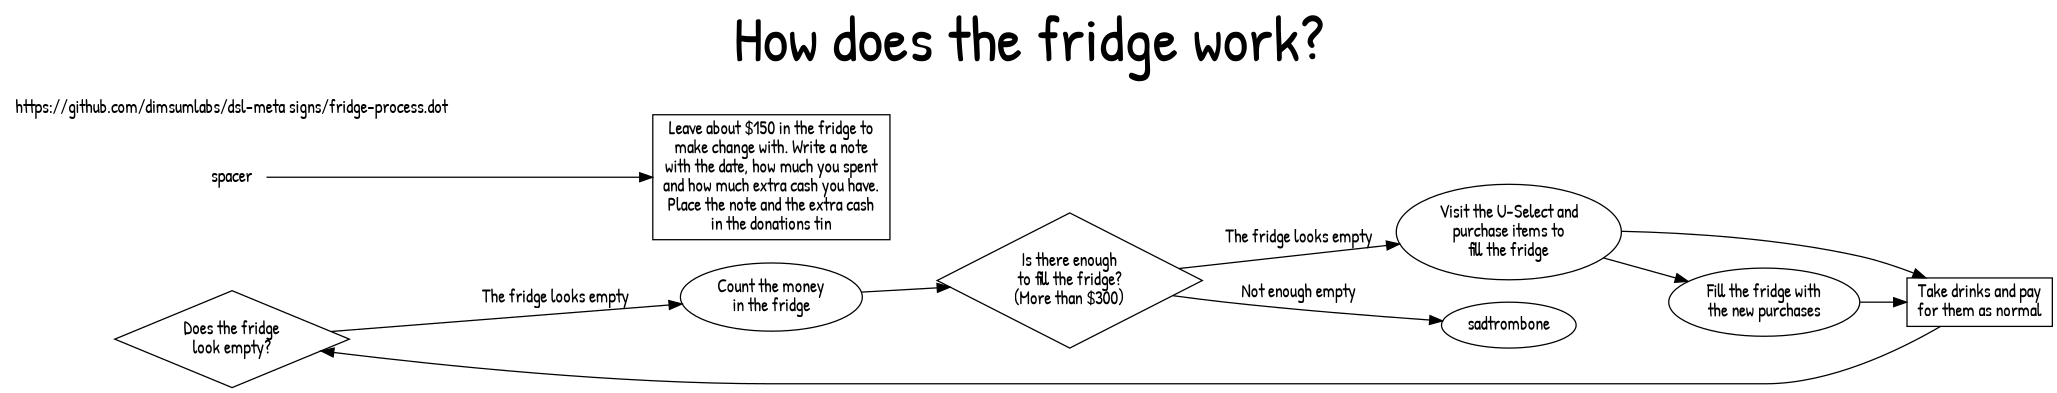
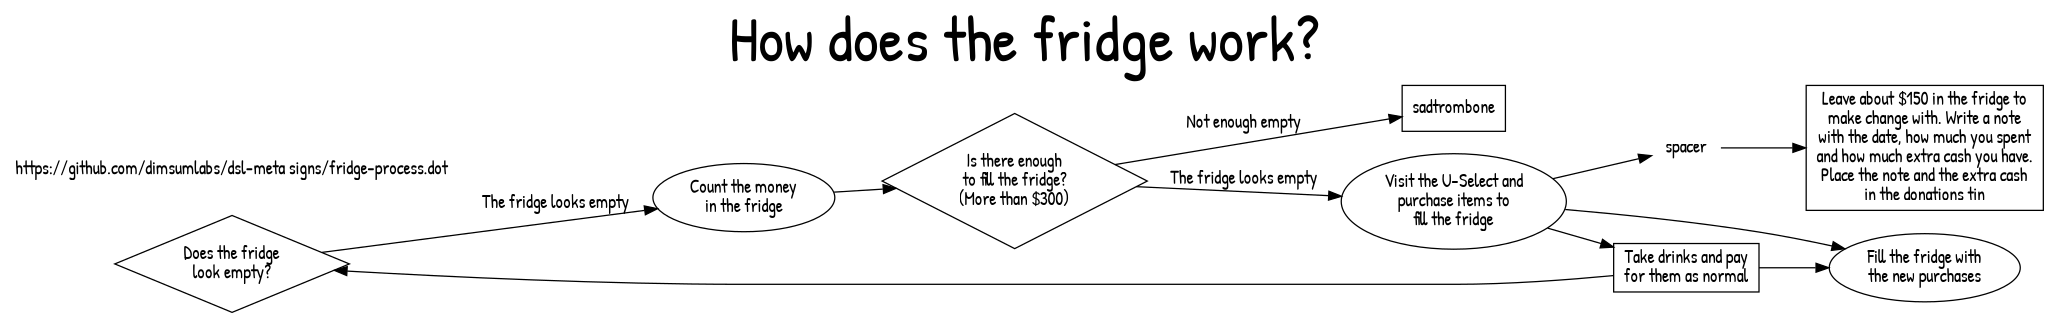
  digraph {
    fontname="Patrick Hand"
    fontsize=50
    label="How does the fridge work?"
    labelloc=t
    rankdir=LR
    node [fontname="Patrick Hand" shape=ellipse]
    edge [fontname="Patrick Hand"]
    n1 [label="Does the fridge\nlook empty?" shape=diamond]
    n2 [label="Count the money\nin the fridge"]
    n3 [label="Is there enough\nto fill the fridge?\n(More than $300)" shape=diamond]
    n4 [label="Take drinks and pay\nfor them as normal" shape=rectangle]
    n5 [label="Visit the U-Select and\npurchase items to\nfill the fridge"]
-   sadtrombone
+   sadtrombone [shape=rectangle]
    n7 [label="Fill the fridge with\nthe new purchases"]
    spacer [shape=none]
    n9 [label="Leave about $150 in the fridge to\nmake change with. Write a note\nwith the date, how much you spent\nand how much extra cash you have.\nPlace the note and the extra cash\nin the donations tin" shape=rectangle]
    n10 [label="https://github.com/dimsumlabs/dsl-meta signs/fridge-process.dot" shape=none]
    n1 -> n2 [label="The fridge looks empty"]
    n2 -> n3
    n3 -> n5 [label="The fridge looks empty"]
    n3 -> sadtrombone [label="Not enough empty"]
    n4 -> n1
    n5 -> n4
    n5 -> n7
-   n7 -> n4
+   n5 -> spacer
+   n4 -> n7
    spacer -> n9
  }
